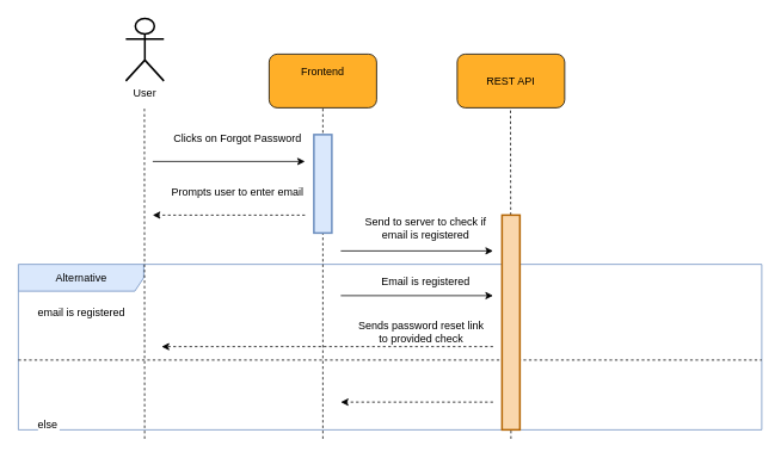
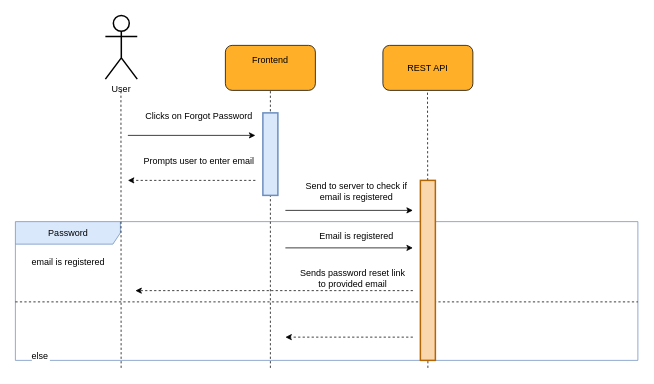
  <mxCell id="0" />
  <mxCell id="1" parent="0" />
- <mxCell id="2" value="Alternative" style="shape=umlFrame;tabWidth=110;tabHeight=30;tabPosition=left;html=1;boundedLbl=1;labelInHeader=1;width=140;height=30;fillColor=#dae8fc;fontSize=12;strokeWidth=1;strokeColor=#6c8ebf;" vertex="1" parent="1"><mxGeometry x="20" y="295" width="830" height="185" as="geometry" /></mxCell>
+ <mxCell id="2" value="Password" style="shape=umlFrame;tabWidth=110;tabHeight=30;tabPosition=left;html=1;boundedLbl=1;labelInHeader=1;width=140;height=30;fillColor=#dae8fc;fontSize=12;strokeWidth=1;strokeColor=#6c8ebf;" vertex="1" parent="1"><mxGeometry x="20" y="295" width="830" height="185" as="geometry" /></mxCell>
  <mxCell id="3" value="email is registered" style="text;fillColor=none;fontSize=12;" vertex="1" parent="2"><mxGeometry width="100" height="20" relative="1" as="geometry"><mxPoint x="20" y="40" as="offset" /></mxGeometry></mxCell>
  <mxCell id="4" value="else" style="line;strokeWidth=1;dashed=1;labelPosition=center;verticalLabelPosition=bottom;align=left;verticalAlign=top;spacingLeft=20;spacingTop=15;fillColor=none;fontSize=12;" vertex="1" parent="2"><mxGeometry y="64.04" width="830" height="85.96" as="geometry" /></mxCell>
- <mxCell id="5" value="&lt;span style=&quot;background-color: rgb(255 , 255 , 255) ; font-size: 12px&quot;&gt;Sends password reset link to provided check&lt;/span&gt;" style="text;html=1;strokeColor=none;fillColor=none;align=center;verticalAlign=middle;whiteSpace=wrap;rounded=0;fontSize=12;" vertex="1" parent="2"><mxGeometry x="375" y="64.036" width="150" height="23.125" as="geometry" /></mxCell>
+ <mxCell id="5" value="&lt;span style=&quot;background-color: rgb(255 , 255 , 255) ; font-size: 12px&quot;&gt;Sends password reset link to provided email&lt;/span&gt;" style="text;html=1;strokeColor=none;fillColor=none;align=center;verticalAlign=middle;whiteSpace=wrap;rounded=0;fontSize=12;" vertex="1" parent="2"><mxGeometry x="375" y="64.036" width="150" height="23.125" as="geometry" /></mxCell>
  <mxCell id="6" value="" style="endArrow=classic;html=1;rounded=0;strokeWidth=1;jumpSize=6;fontSize=12;dashed=1;" edge="1" parent="2"><mxGeometry width="50" height="50" relative="1" as="geometry"><mxPoint x="530" y="91.999" as="sourcePoint" /><mxPoint x="160" y="91.999" as="targetPoint" /></mxGeometry></mxCell>
  <mxCell id="7" value="" style="endArrow=classic;html=1;rounded=0;strokeWidth=1;jumpSize=6;fontSize=12;dashed=1;" edge="1" parent="2"><mxGeometry width="50" height="50" relative="1" as="geometry"><mxPoint x="530" y="153.998" as="sourcePoint" /><mxPoint x="360" y="153.998" as="targetPoint" /></mxGeometry></mxCell>
  <mxCell id="8" value="" style="endArrow=classic;html=1;rounded=0;strokeWidth=1;jumpSize=6;fontSize=12;" edge="1" parent="2"><mxGeometry width="50" height="50" relative="1" as="geometry"><mxPoint x="360" y="35" as="sourcePoint" /><mxPoint x="530" y="35" as="targetPoint" /></mxGeometry></mxCell>
  <mxCell id="9" value="" style="group;fontSize=12;" vertex="1" connectable="0" parent="1"><mxGeometry x="300" y="60" width="120" height="60" as="geometry" /></mxCell>
  <mxCell id="10" value="" style="rounded=1;whiteSpace=wrap;html=1;fillColor=#FFAF28;fontSize=12;" vertex="1" parent="9"><mxGeometry width="120" height="60" as="geometry" /></mxCell>
  <mxCell id="11" value="&lt;font style=&quot;font-size: 12px;&quot;&gt;Frontend&lt;/font&gt;" style="text;html=1;strokeColor=none;fillColor=none;align=center;verticalAlign=middle;whiteSpace=wrap;rounded=0;fontSize=12;" vertex="1" parent="9"><mxGeometry x="30" y="5" width="60" height="30" as="geometry" /></mxCell>
  <mxCell id="12" value="" style="group;fontSize=12;" vertex="1" connectable="0" parent="1"><mxGeometry x="510" y="60" width="120" height="60" as="geometry" /></mxCell>
  <mxCell id="13" value="" style="rounded=1;whiteSpace=wrap;html=1;fillColor=#FFAF28;fontSize=12;" vertex="1" parent="12"><mxGeometry width="120" height="60" as="geometry" /></mxCell>
  <mxCell id="14" value="&lt;font style=&quot;font-size: 12px;&quot;&gt;REST API&lt;/font&gt;" style="text;html=1;strokeColor=none;fillColor=none;align=center;verticalAlign=middle;whiteSpace=wrap;rounded=0;fontSize=12;" vertex="1" parent="12"><mxGeometry x="30" y="15" width="60" height="30" as="geometry" /></mxCell>
  <mxCell id="15" value="" style="endArrow=none;dashed=1;html=1;rounded=0;entryX=0.5;entryY=1;entryDx=0;entryDy=0;jumpSize=6;strokeWidth=1;fontSize=12;" edge="1" parent="1" target="10"><mxGeometry width="50" height="50" relative="1" as="geometry"><mxPoint x="360" y="490" as="sourcePoint" /><mxPoint x="510" y="170" as="targetPoint" /></mxGeometry></mxCell>
  <mxCell id="16" value="" style="endArrow=none;dashed=1;html=1;rounded=0;entryX=0.5;entryY=1;entryDx=0;entryDy=0;jumpSize=6;strokeWidth=1;startArrow=none;fontSize=12;" edge="1" parent="1" source="22"><mxGeometry width="50" height="50" relative="1" as="geometry"><mxPoint x="569.5" y="502" as="sourcePoint" /><mxPoint x="569.5" y="120" as="targetPoint" /></mxGeometry></mxCell>
- <mxCell id="17" value="User" style="shape=umlActor;verticalLabelPosition=bottom;verticalAlign=top;html=1;outlineConnect=0;rounded=1;strokeWidth=2;fontSize=12;" vertex="1" parent="1"><mxGeometry x="140" y="20" width="42.5" height="70" as="geometry" /></mxCell>
+ <mxCell id="17" value="User" style="shape=umlActor;verticalLabelPosition=bottom;verticalAlign=top;html=1;outlineConnect=0;rounded=1;strokeWidth=2;fontSize=12;" vertex="1" parent="1"><mxGeometry x="140" y="20" width="42.5" height="85" as="geometry" /></mxCell>
  <mxCell id="18" value="" style="endArrow=none;dashed=1;html=1;rounded=0;entryX=0.5;entryY=1;entryDx=0;entryDy=0;jumpSize=6;strokeWidth=1;fontSize=12;" edge="1" parent="1"><mxGeometry width="50" height="50" relative="1" as="geometry"><mxPoint x="161" y="490" as="sourcePoint" /><mxPoint x="160.75" y="120" as="targetPoint" /></mxGeometry></mxCell>
  <mxCell id="19" value="" style="endArrow=classic;html=1;rounded=0;strokeWidth=1;jumpSize=6;fontSize=12;" edge="1" parent="1"><mxGeometry width="50" height="50" relative="1" as="geometry"><mxPoint x="170" y="180" as="sourcePoint" /><mxPoint x="340" y="180" as="targetPoint" /></mxGeometry></mxCell>
  <mxCell id="20" value="&lt;span style=&quot;background-color: rgb(255 , 255 , 255) ; font-size: 12px&quot;&gt;Clicks on Forgot Password&lt;/span&gt;" style="text;html=1;strokeColor=none;fillColor=none;align=center;verticalAlign=middle;whiteSpace=wrap;rounded=0;fontSize=12;" vertex="1" parent="1"><mxGeometry x="190" y="140" width="150" height="30" as="geometry" /></mxCell>
  <mxCell id="21" value="" style="rounded=0;whiteSpace=wrap;html=1;fontSize=12;strokeWidth=2;fillColor=#dae8fc;strokeColor=#6c8ebf;" vertex="1" parent="1"><mxGeometry x="350" y="150" width="20" height="110" as="geometry" /></mxCell>
  <mxCell id="22" value="" style="rounded=0;whiteSpace=wrap;html=1;fontSize=12;strokeWidth=2;fillColor=#fad7ac;strokeColor=#b46504;" vertex="1" parent="1"><mxGeometry x="560" y="240" width="20" height="240" as="geometry" /></mxCell>
  <mxCell id="23" value="" style="endArrow=none;dashed=1;html=1;rounded=0;entryX=0.5;entryY=1;entryDx=0;entryDy=0;jumpSize=6;strokeWidth=1;fontSize=12;" edge="1" parent="1" target="22"><mxGeometry width="50" height="50" relative="1" as="geometry"><mxPoint x="570" y="490" as="sourcePoint" /><mxPoint x="569.5" y="120" as="targetPoint" /></mxGeometry></mxCell>
  <mxCell id="24" value="" style="endArrow=classic;html=1;rounded=0;strokeWidth=1;jumpSize=6;fontSize=12;dashed=1;" edge="1" parent="1"><mxGeometry width="50" height="50" relative="1" as="geometry"><mxPoint x="340" y="240" as="sourcePoint" /><mxPoint x="170" y="240" as="targetPoint" /></mxGeometry></mxCell>
  <mxCell id="25" value="&lt;span style=&quot;background-color: rgb(255 , 255 , 255) ; font-size: 12px&quot;&gt;Prompts user to enter email&lt;/span&gt;" style="text;html=1;strokeColor=none;fillColor=none;align=center;verticalAlign=middle;whiteSpace=wrap;rounded=0;fontSize=12;" vertex="1" parent="1"><mxGeometry x="190" y="200" width="150" height="30" as="geometry" /></mxCell>
  <mxCell id="26" value="" style="endArrow=classic;html=1;rounded=0;strokeWidth=1;jumpSize=6;fontSize=12;" edge="1" parent="1"><mxGeometry width="50" height="50" relative="1" as="geometry"><mxPoint x="380" y="280" as="sourcePoint" /><mxPoint x="550" y="280" as="targetPoint" /></mxGeometry></mxCell>
  <mxCell id="27" value="&lt;span style=&quot;background-color: rgb(255 , 255 , 255)&quot;&gt;Send to server to check if email is registered&lt;/span&gt;" style="text;html=1;strokeColor=none;fillColor=none;align=center;verticalAlign=middle;whiteSpace=wrap;rounded=0;fontSize=12;" vertex="1" parent="1"><mxGeometry x="400" y="240" width="150" height="30" as="geometry" /></mxCell>
  <mxCell id="28" value="&lt;span style=&quot;background-color: rgb(255 , 255 , 255)&quot;&gt;Email is registered&lt;/span&gt;" style="text;html=1;strokeColor=none;fillColor=none;align=center;verticalAlign=middle;whiteSpace=wrap;rounded=0;fontSize=12;" vertex="1" parent="1"><mxGeometry x="400" y="300" width="150" height="30" as="geometry" /></mxCell>
  <mxCell id="29" style="edgeStyle=orthogonalEdgeStyle;rounded=0;orthogonalLoop=1;jettySize=auto;html=1;exitX=0.5;exitY=1;exitDx=0;exitDy=0;dashed=1;" edge="1" parent="1" source="21" target="21"><mxGeometry relative="1" as="geometry" /></mxCell>
